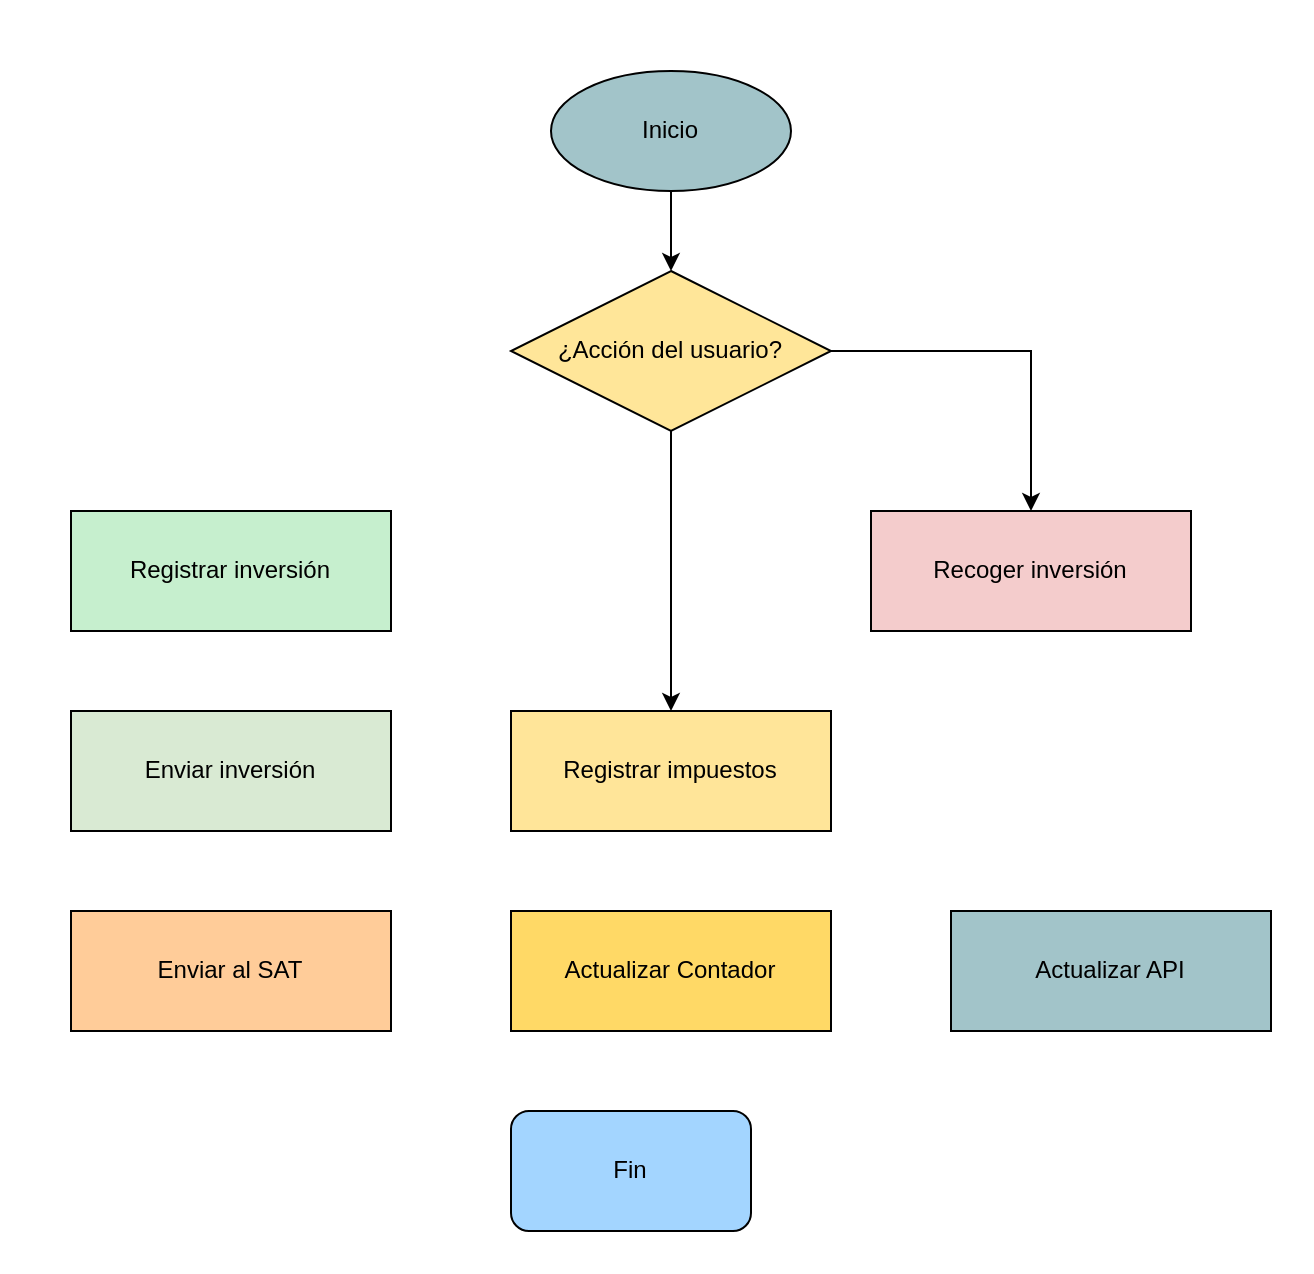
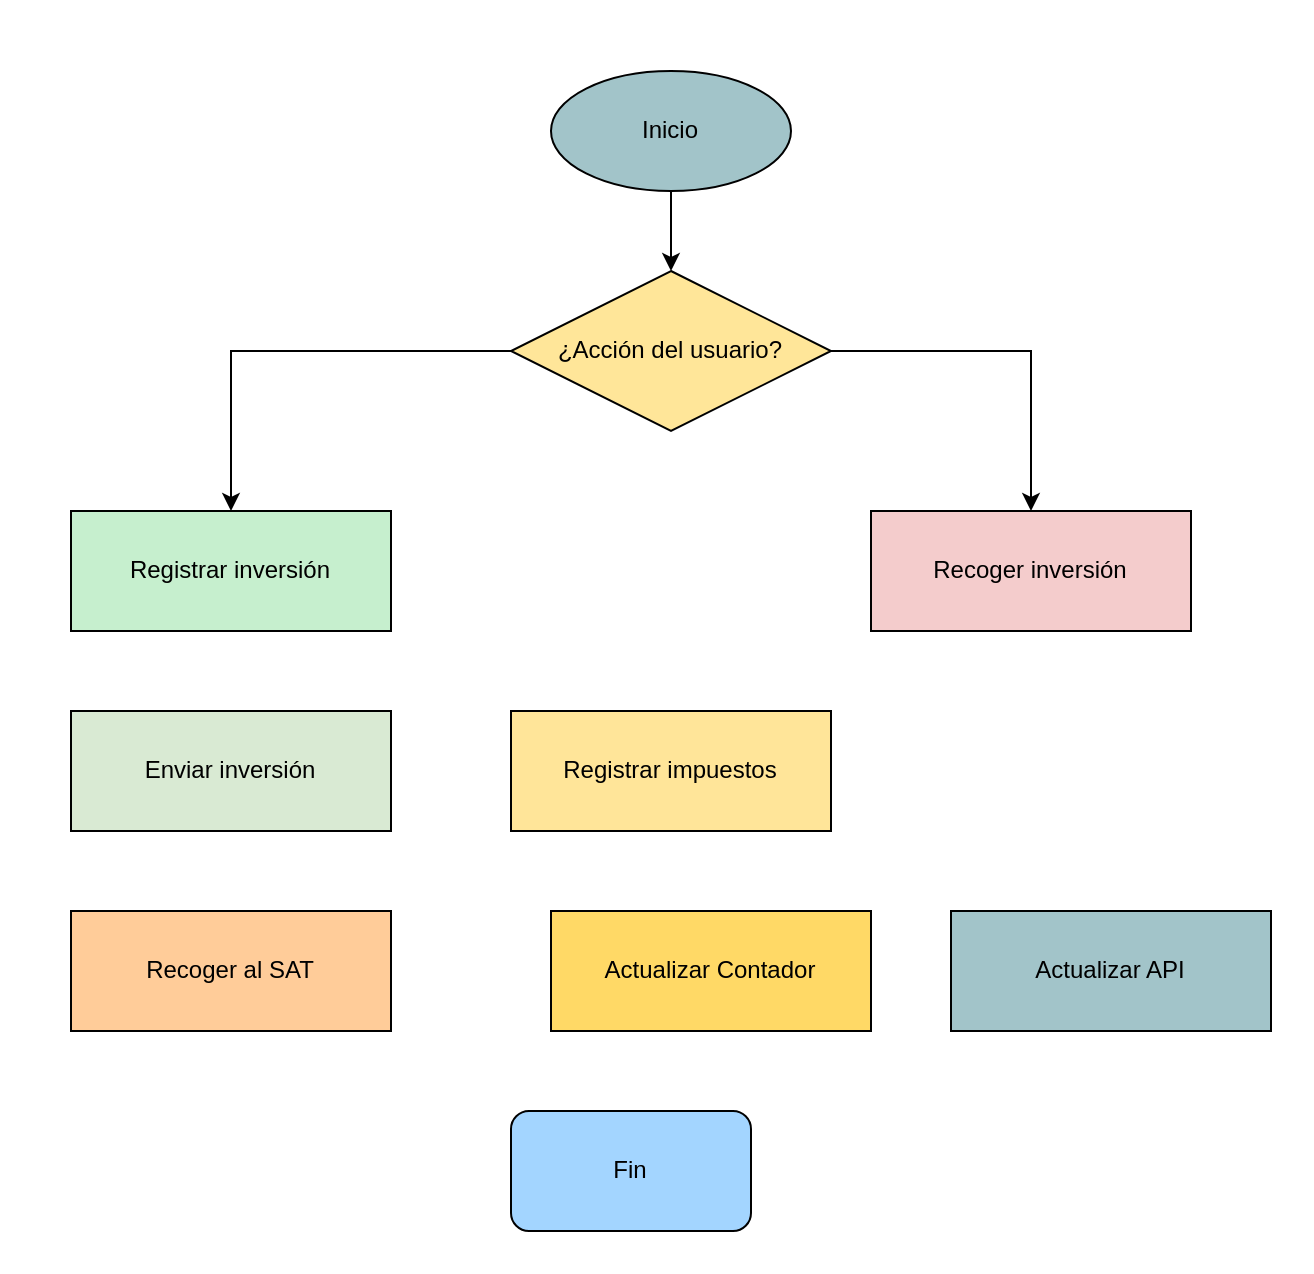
  <mxCell id="0" />
  <mxCell id="1" parent="0" />
  <mxCell id="2" style="edgeStyle=none;html=1;exitX=0.5;exitY=1;exitDx=0;exitDy=0;" parent="1" source="3" target="4" edge="1"><mxGeometry relative="1" as="geometry" /></mxCell>
  <mxCell id="3" value="Inicio" style="ellipse;whiteSpace=wrap;html=1;fillColor=#a2c4c9;" parent="1" vertex="1"><mxGeometry x="260" y="20" width="120" height="60" as="geometry" /></mxCell>
  <mxCell id="4" value="¿Acción del usuario?" style="rhombus;whiteSpace=wrap;html=1;fillColor=#FFE699;" parent="1" vertex="1"><mxGeometry x="240" y="120" width="160" height="80" as="geometry" /></mxCell>
  <mxCell id="5" value="Registrar inversión" style="rectangle;whiteSpace=wrap;html=1;fillColor=#C6EFCE;" parent="1" vertex="1"><mxGeometry x="20" y="240" width="160" height="60" as="geometry" /></mxCell>
  <mxCell id="6" value="Recoger inversión" style="rectangle;whiteSpace=wrap;html=1;fillColor=#F4CCCC;" parent="1" vertex="1"><mxGeometry x="420" y="240" width="160" height="60" as="geometry" /></mxCell>
  <mxCell id="7" value="Enviar inversión" style="rectangle;whiteSpace=wrap;html=1;fillColor=#D9EAD3;" parent="1" vertex="1"><mxGeometry x="20" y="340" width="160" height="60" as="geometry" /></mxCell>
  <mxCell id="8" value="Registrar impuestos" style="rectangle;whiteSpace=wrap;html=1;fillColor=#FFE599;" parent="1" vertex="1"><mxGeometry x="240" y="340" width="160" height="60" as="geometry" /></mxCell>
- <mxCell id="9" value="Enviar al SAT" style="rectangle;whiteSpace=wrap;html=1;fillColor=#FFCC99;" parent="1" vertex="1"><mxGeometry x="20" y="440" width="160" height="60" as="geometry" /></mxCell>
- <mxCell id="10" value="Actualizar Contador" style="rectangle;whiteSpace=wrap;html=1;fillColor=#FFD966;" parent="1" vertex="1"><mxGeometry x="240" y="440" width="160" height="60" as="geometry" /></mxCell>
+ <mxCell id="9" value="Recoger al SAT" style="rectangle;whiteSpace=wrap;html=1;fillColor=#FFCC99;" parent="1" vertex="1"><mxGeometry x="20" y="440" width="160" height="60" as="geometry" /></mxCell>
+ <mxCell id="10" value="Actualizar Contador" style="rectangle;whiteSpace=wrap;html=1;fillColor=#FFD966;" parent="1" vertex="1"><mxGeometry x="260" y="440" width="160" height="60" as="geometry" /></mxCell>
  <mxCell id="11" value="Actualizar API" style="rectangle;whiteSpace=wrap;html=1;fillColor=#A2C4C9;" parent="1" vertex="1"><mxGeometry x="460" y="440" width="160" height="60" as="geometry" /></mxCell>
  <mxCell id="12" value="Fin" style="whiteSpace=wrap;html=1;fillColor=#A3D5FF;rounded=1;" parent="1" vertex="1"><mxGeometry x="240" y="540" width="120" height="60" as="geometry" /></mxCell>
  <mxCell id="13" style="edgeStyle=orthogonalEdgeStyle;rounded=0;orthogonalLoop=1;jettySize=auto;html=1;" parent="1" source="3" target="4" edge="1" />
- <mxCell id="14" style="edgeStyle=orthogonalEdgeStyle;rounded=0;orthogonalLoop=1;jettySize=auto;html=1;" parent="1" source="4" target="8" edge="1"><mxGeometry relative="1" as="geometry" /></mxCell>
+ <mxCell id="14" style="edgeStyle=orthogonalEdgeStyle;rounded=0;orthogonalLoop=1;jettySize=auto;html=1;" parent="1" source="4" target="5" edge="1"><mxGeometry relative="1" as="geometry" /></mxCell>
  <mxCell id="15" style="edgeStyle=orthogonalEdgeStyle;rounded=0;orthogonalLoop=1;jettySize=auto;html=1;" parent="1" source="4" target="6" edge="1"><mxGeometry relative="1" as="geometry" /></mxCell>
  <mxCell id="16" style="edgeStyle=orthogonalEdgeStyle;rounded=0;orthogonalLoop=1;jettySize=auto;html=1;" parent="1" source="5" target="7" edge="1" />
  <mxCell id="17" style="edgeStyle=orthogonalEdgeStyle;rounded=0;orthogonalLoop=1;jettySize=auto;html=1;" parent="1" source="7" target="8" edge="1" />
  <mxCell id="18" style="edgeStyle=orthogonalEdgeStyle;rounded=0;orthogonalLoop=1;jettySize=auto;html=1;" parent="1" source="8" target="9" edge="1" />
  <mxCell id="19" style="edgeStyle=orthogonalEdgeStyle;rounded=0;orthogonalLoop=1;jettySize=auto;html=1;endArrow=none;" parent="1" source="8" target="10" edge="1" />
  <mxCell id="20" style="edgeStyle=orthogonalEdgeStyle;rounded=0;orthogonalLoop=1;jettySize=auto;html=1;" parent="1" source="8" target="11" edge="1" />
  <mxCell id="21" style="edgeStyle=orthogonalEdgeStyle;rounded=0;orthogonalLoop=1;jettySize=auto;html=1;" parent="1" source="9" target="12" edge="1" />
  <mxCell id="22" style="edgeStyle=orthogonalEdgeStyle;rounded=0;orthogonalLoop=1;jettySize=auto;html=1;" parent="1" source="10" target="12" edge="1" />
  <mxCell id="23" style="edgeStyle=orthogonalEdgeStyle;rounded=0;orthogonalLoop=1;jettySize=auto;html=1;" parent="1" source="11" target="12" edge="1" />
  <mxCell id="24" style="edgeStyle=orthogonalEdgeStyle;rounded=0;orthogonalLoop=1;jettySize=auto;html=1;" parent="1" source="6" target="12" edge="1" />
